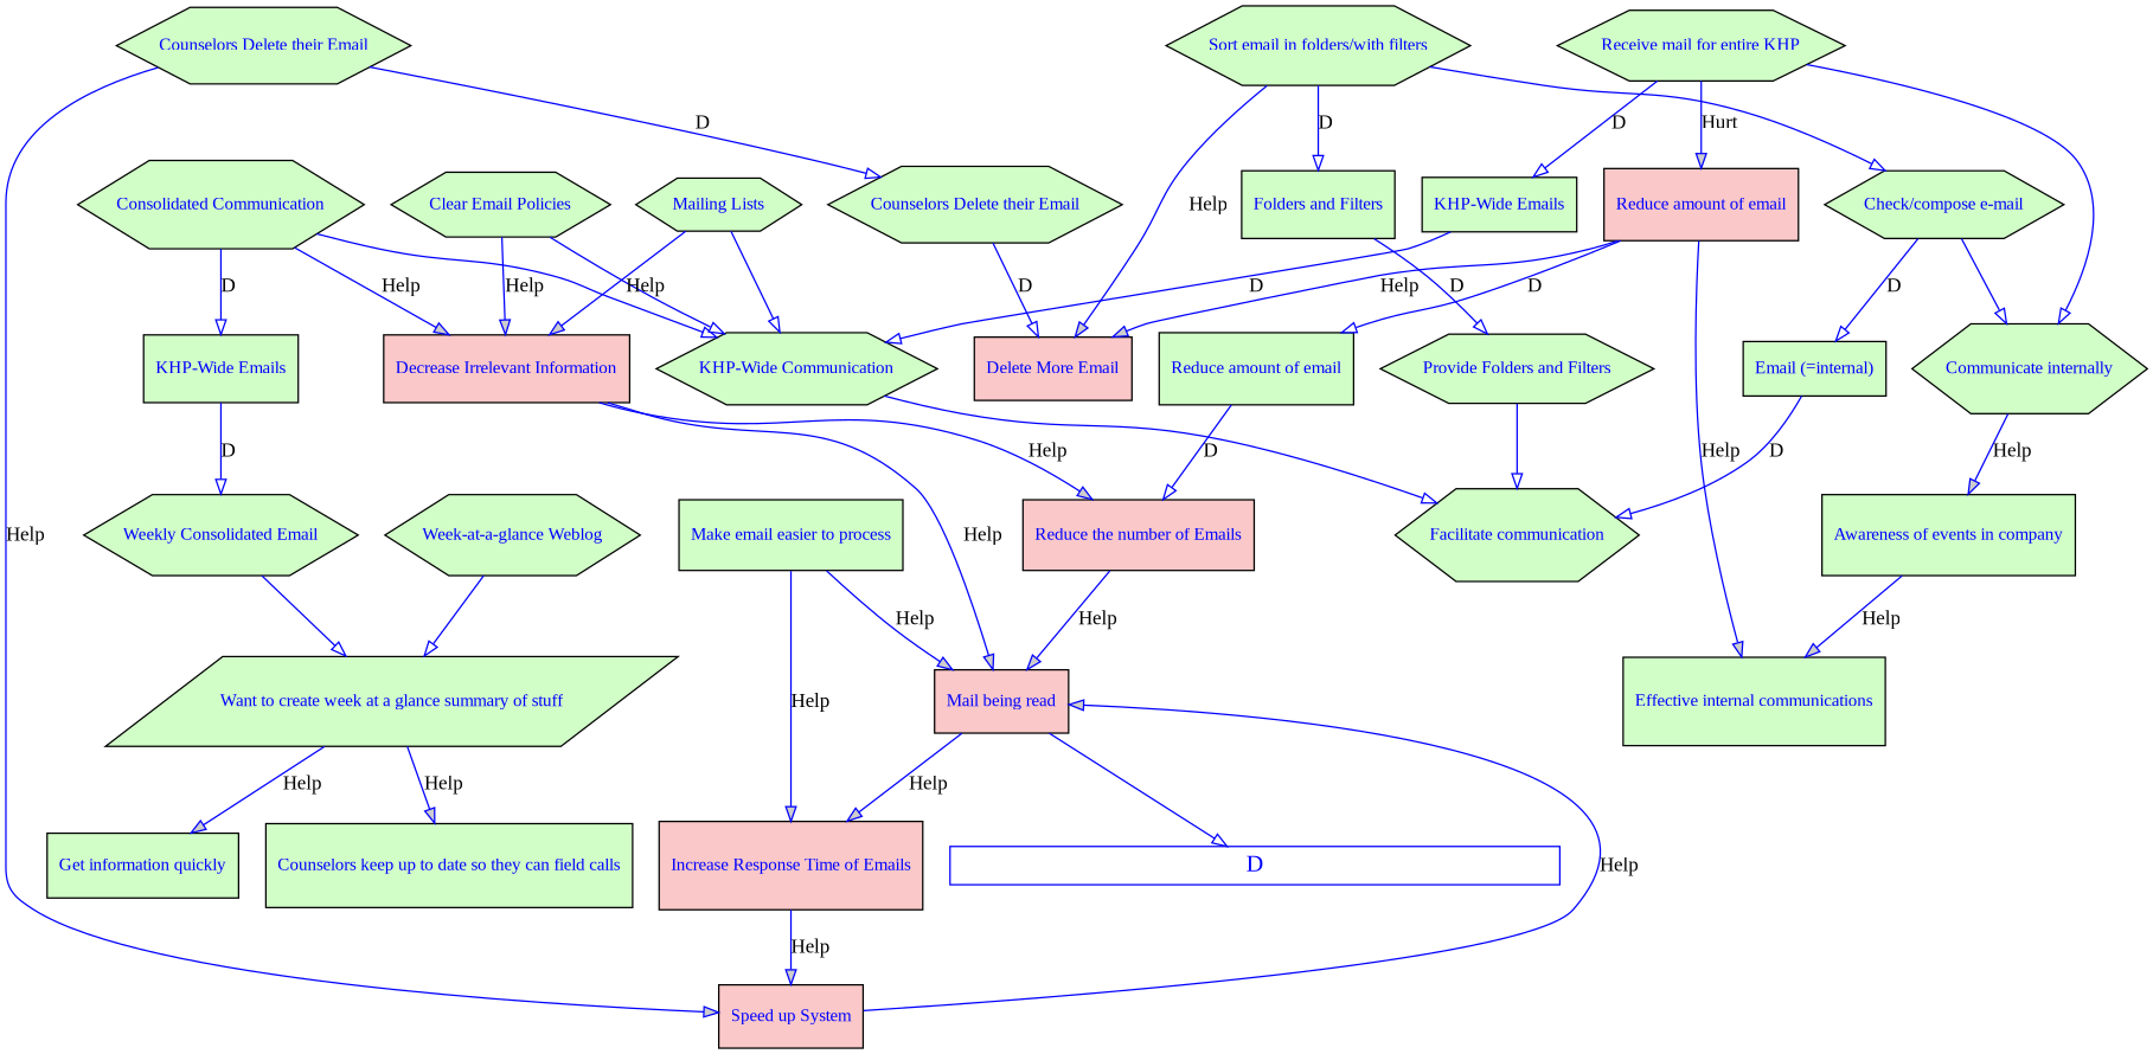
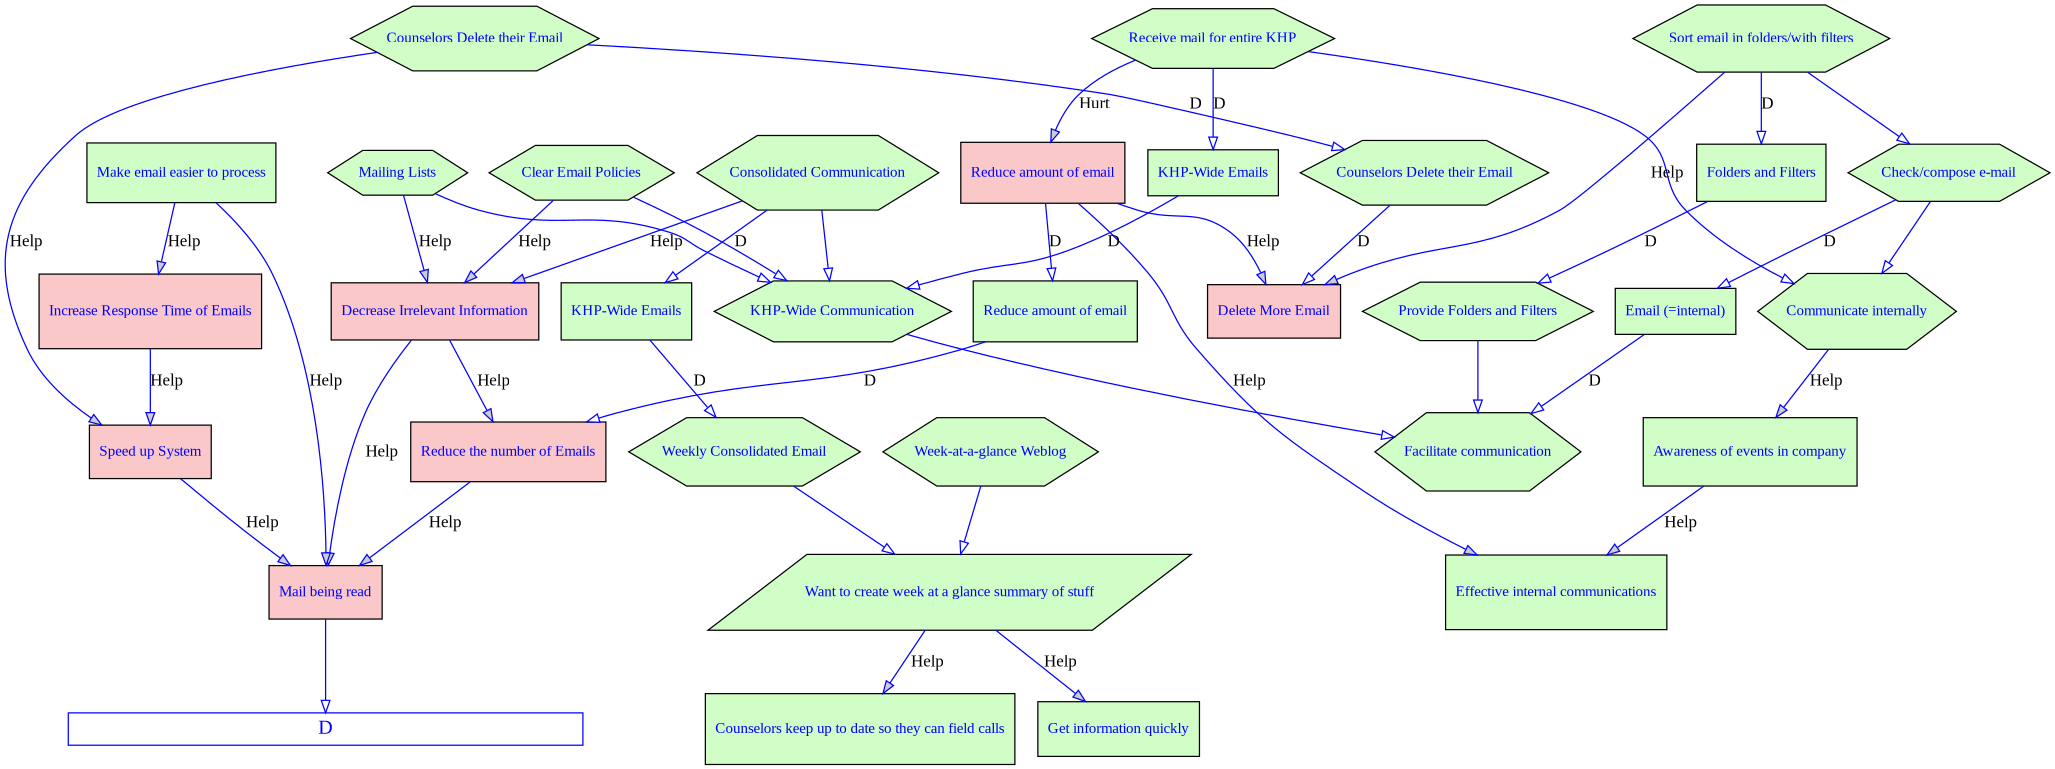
  digraph {
    fontname="Liberation Serif"
    node [color="#000000" fillcolor="#D1FEC7" fontcolor="#0000FF" fontname="Liberation Serif" fontsize=12 shape=box style=filled]
    edge [color="#0000FF" fillcolor="#FFFFFF" fontname="Liberation Serif"]
    n1 [color="#0000FF" fillcolor="#FFFFFF" fontsize=16 height=0 label=D width=5.74882389396571]
    n2 [fillcolor="#FAC8C8" height=0.662674087685117 label="Reduce the number of Emails" width=1.10236220472441]
    n3 [fillcolor="#FAC8C8" height=0.590551181102363 label="Mail being read" width=0.982385329531613]
    n4 [fillcolor="#FAC8C8" height=0.828342609606396 label="Increase Response Time of Emails" width=1.37795275590551]
    n5 [fillcolor="#FAC8C8" height=0.600323010356554 label="Speed up System" width=0.998640824413675]
    n6 [fillcolor="#FAC8C8" height=0.639007155982077 label="Decrease Irrelevant Information" width=1.06299212598425]
    n7 [height=0.643700787401576 label="Check/compose e-mail" shape=polygon sides=6 width=1.00578248031496]
    n8 [height=0.517578125 label="Email (=internal)" width=0.984251968503937]
    n9 [height=0.84055118110236 label="Communicate internally" shape=polygon sides=6 width=1.31336122047244]
    n10 [height=0.873228346456691 label="Facilitate communication" shape=polygon sides=6 width=1.36441929133858]
    n11 [height=0.757341814497277 label="Awareness of events in company" width=1.25984251968504]
    n12 [height=0.828342609606397 label="Effective internal communications" width=1.37795275590551]
    n13 [fillcolor="#FAC8C8" height=0.687488463322699 label="Reduce amount of email" width=1.14364106313316]
    n14 [fillcolor="#FAC8C8" height=0.597139262285591 label="Delete More Email" width=0.993344640953335]
    n15 [height=0.687488463322699 label="Reduce amount of email" width=1.14364106313316]
    n16 [height=0.726771653543306 label="Counselors Delete their Email" shape=polygon sides=6 width=1.13558070866141]
    n17 [height=0.726771653543306 label="Counselors Delete their Email" shape=polygon sides=6 width=1.13558070866141]
    n18 [height=0.847970926711086 label="Want to create week at a glance summary of stuff" shape=parallelogram width=1.37795275590551]
    n19 [height=0.608972728137111 label="Get information quickly" width=1.01302968032341]
    n20 [height=0.798308181761429 label="Counselors keep up to date so they can field calls" width=1.32799031024467]
    n21 [height=0.671916010498688 label="Receive mail for entire KHP" shape=polygon sides=6 width=1.0498687664042]
    n22 [height=0.517578125 label="KHP-Wide Emails" width=0.984251968503937]
    n23 [height=0.68202099737533 label="KHP-Wide Communication" shape=polygon sides=6 width=1.28683207051949]
    n24 [height=0.76010498687664 label="Weekly Consolidated Email" shape=polygon sides=6 width=1.18766404199475]
    n25 [height=0.76010498687664 label="Week-at-a-glance Weblog" shape=polygon sides=6 width=1.18766404199475]
    n26 [height=0.639366490321521 label="KHP-Wide Emails" width=0.984251968503937]
    n27 [height=0.827559055118111 label="Consolidated Communication" shape=polygon sides=6 width=1.29306102362205]
    n28 [height=0.613123359580052 label="Clear Email Policies" shape=polygon sides=6 width=0.958005249343831]
    n29 [height=0.5 label="Mailing Lists" shape=polygon sides=6 width=0.78125]
    n30 [height=0.651181102362206 label="Provide Folders and Filters" shape=polygon sides=6 width=1.01747047244095]
    n31 [height=0.661551976211483 label="Make email easier to process" width=1.10049556575208]
    n32 [height=0.639366490321521 label="Folders and Filters" width=0.984251968503937]
    n33 [height=0.755328083989501 label="Sort email in folders/with filters" shape=polygon sides=6 width=1.1802001312336]
    subgraph sub_1 {
      n1
    }
    n2 -> n3 [fillcolor="#CDCDCD" label=Help]
    n3 -> n1
-   n3 -> n4 [fillcolor="#CDCDCD" label=Help]
    n4 -> n5 [fillcolor="#CDCDCD" label=Help]
    n5 -> n3 [fillcolor="#CDCDCD" label=Help]
    n6 -> n2 [fillcolor="#CDCDCD" label=Help]
    n6 -> n3 [fillcolor="#CDCDCD" label=Help]
    n7 -> n8 [label=D]
    n7 -> n9
    n8 -> n10 [label=D]
    n9 -> n11 [fillcolor="#CDCDCD" label=Help]
    n11 -> n12 [fillcolor="#CDCDCD" label=Help]
    n13 -> n12 [fillcolor="#CDCDCD" label=Help]
    n13 -> n14 [fillcolor="#CDCDCD" label=Help]
    n13 -> n15 [label=D]
    n15 -> n2 [label=D]
    n16 -> n5 [fillcolor="#CDCDCD" label=Help]
    n16 -> n17 [label=D]
    n17 -> n14 [label=D]
    n18 -> n19 [fillcolor="#CDCDCD" label=Help]
    n18 -> n20 [fillcolor="#CDCDCD" label=Help]
    n21 -> n9
    n21 -> n13 [fillcolor="#CDCDCD" label=Hurt]
    n21 -> n22 [label=D]
    n22 -> n23 [label=D]
    n23 -> n10
    n24 -> n18
    n25 -> n18
    n26 -> n24 [label=D]
    n27 -> n6 [fillcolor="#CDCDCD" label=Help]
    n27 -> n23
    n27 -> n26 [label=D]
    n28 -> n6 [fillcolor="#CDCDCD" label=Help]
    n28 -> n23
    n29 -> n6 [fillcolor="#CDCDCD" label=Help]
    n29 -> n23
    n30 -> n10
    n31 -> n3 [fillcolor="#CDCDCD" label=Help]
    n31 -> n4 [fillcolor="#CDCDCD" label=Help]
    n32 -> n30 [label=D]
    n33 -> n7
    n33 -> n14 [fillcolor="#CDCDCD" label=Help]
    n33 -> n32 [label=D]
  }
